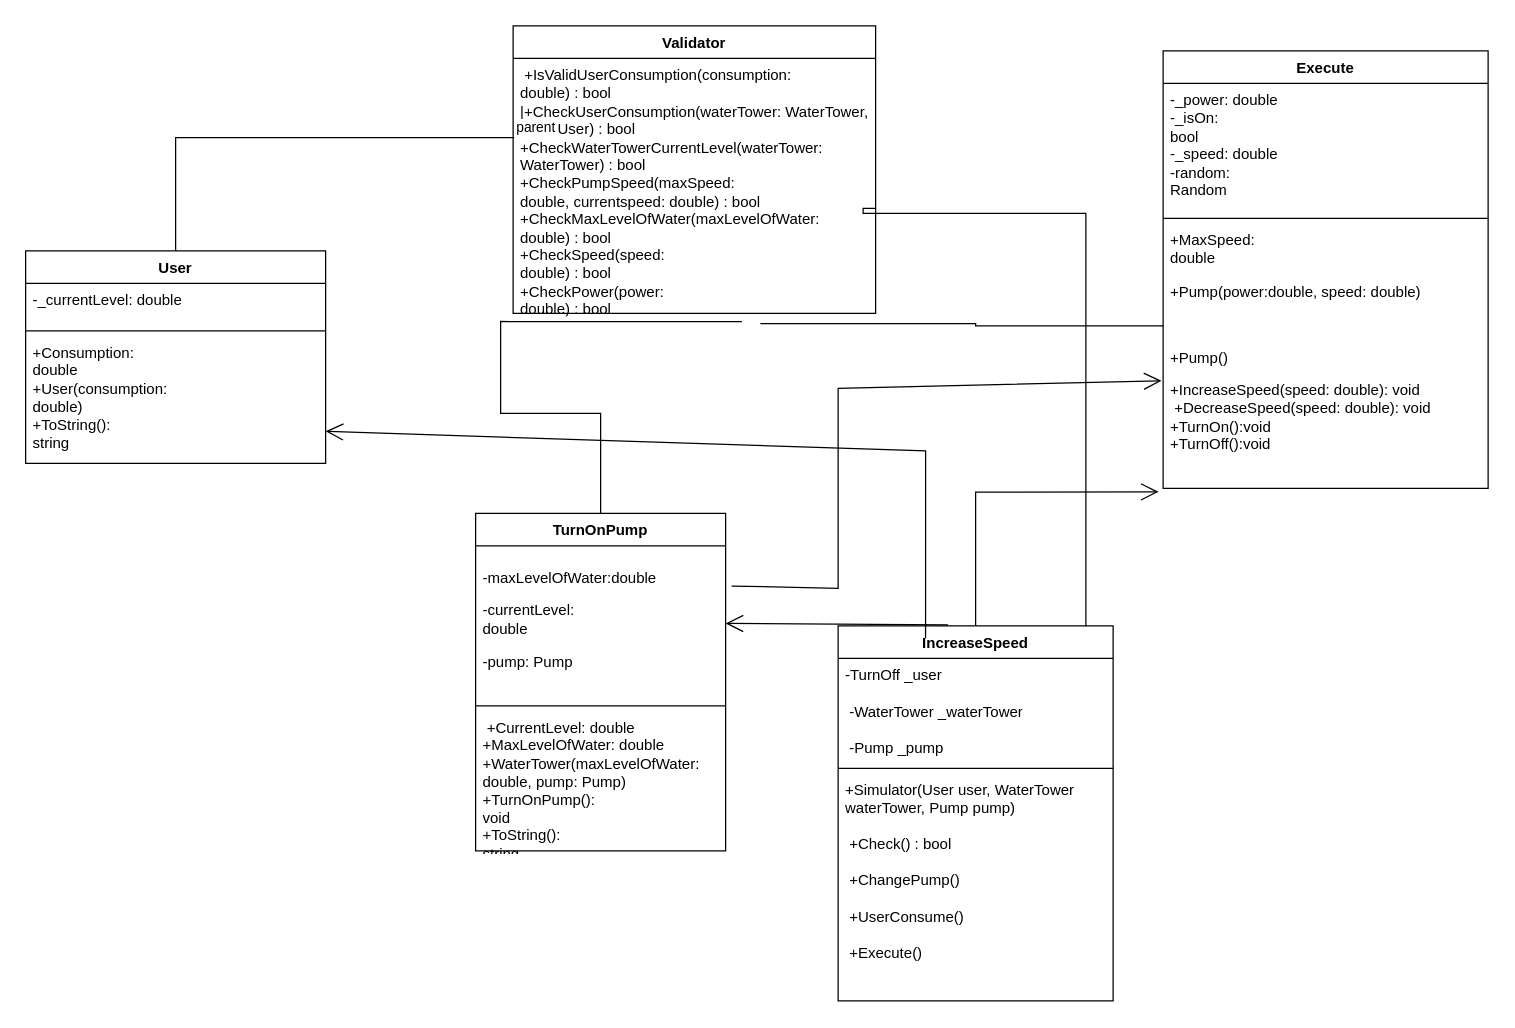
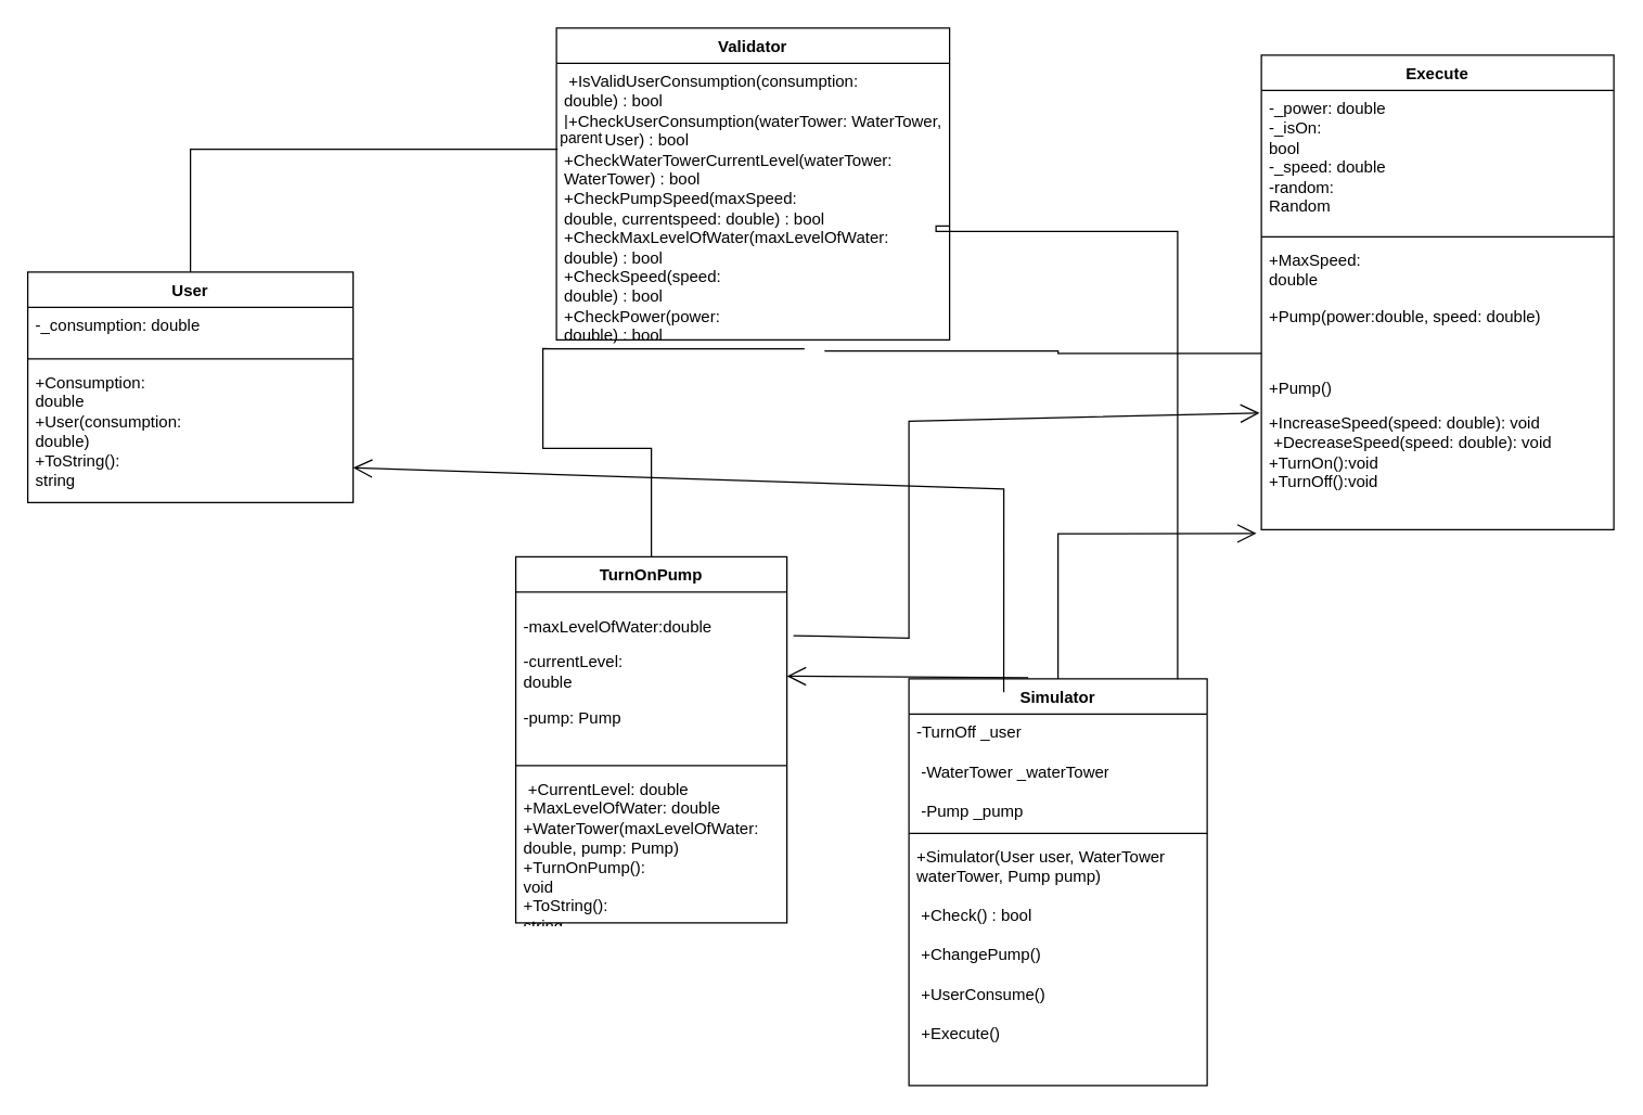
  <mxCell id="0" />
  <mxCell id="1" parent="0" />
  <mxCell id="2" value="  Validator  " style="swimlane;fontStyle=1;align=center;verticalAlign=top;childLayout=stackLayout;horizontal=1;startSize=26;horizontalStack=0;resizeParent=1;resizeParentMax=0;resizeLast=0;collapsible=1;marginBottom=0;whiteSpace=wrap;html=1;" vertex="1" parent="1"><mxGeometry x="410" y="20" width="290" height="230" as="geometry"><mxRectangle x="300" y="140" width="90" height="30" as="alternateBounds" /></mxGeometry></mxCell>
  <mxCell id="3" value="&amp;nbsp;+IsValidUserConsumption(consumpt&lt;span&gt;ion&lt;/span&gt;&lt;span lang=&quot;UK&quot;&gt;:&lt;br&gt;double) : bool&lt;br&gt;|+CheckUserConsumption(waterTower: WaterTower, user: User) : bool&lt;br&gt;+CheckWaterTowerCurrentLevel(waterTower:&lt;br&gt;WaterTower) : bool&amp;nbsp;&lt;br&gt;+CheckPumpSpeed(maxSpeed:&lt;br&gt;double, currentspeed: double) : bool&lt;br&gt;+CheckMaxLevelOfWater(maxLevelOfWater:&lt;br&gt;double) : bool&amp;nbsp;&lt;br&gt;+CheckSpeed(speed:&lt;br&gt;double) : bool&lt;br&gt;+CheckPower(power:&lt;br/&gt;double) : bool&lt;br&gt;&lt;/span&gt;" style="text;strokeColor=none;fillColor=none;align=left;verticalAlign=top;spacingLeft=4;spacingRight=4;overflow=hidden;rotatable=0;points=[[0,0.5],[1,0.5]];portConstraint=eastwest;whiteSpace=wrap;html=1;" vertex="1" parent="2"><mxGeometry y="26" width="290" height="204" as="geometry" /></mxCell>
  <mxCell id="4" value="User" style="swimlane;fontStyle=1;align=center;verticalAlign=top;childLayout=stackLayout;horizontal=1;startSize=26;horizontalStack=0;resizeParent=1;resizeParentMax=0;resizeLast=0;collapsible=1;marginBottom=0;whiteSpace=wrap;html=1;" vertex="1" parent="1"><mxGeometry x="20" y="200" width="240" height="170" as="geometry" /></mxCell>
- <mxCell id="5" value="-_currentLevel: double&amp;nbsp;&amp;nbsp;" style="text;strokeColor=none;fillColor=none;align=left;verticalAlign=top;spacingLeft=4;spacingRight=4;overflow=hidden;rotatable=0;points=[[0,0.5],[1,0.5]];portConstraint=eastwest;whiteSpace=wrap;html=1;" vertex="1" parent="4"><mxGeometry y="26" width="240" height="34" as="geometry" /></mxCell>
+ <mxCell id="5" value="-_consumption: double&amp;nbsp;&amp;nbsp;" style="text;strokeColor=none;fillColor=none;align=left;verticalAlign=top;spacingLeft=4;spacingRight=4;overflow=hidden;rotatable=0;points=[[0,0.5],[1,0.5]];portConstraint=eastwest;whiteSpace=wrap;html=1;" vertex="1" parent="4"><mxGeometry y="26" width="240" height="34" as="geometry" /></mxCell>
  <mxCell id="6" value="" style="line;strokeWidth=1;fillColor=none;align=left;verticalAlign=middle;spacingTop=-1;spacingLeft=3;spacingRight=3;rotatable=0;labelPosition=right;points=[];portConstraint=eastwest;strokeColor=inherit;" vertex="1" parent="4"><mxGeometry y="60" width="240" height="8" as="geometry" /></mxCell>
  <mxCell id="7" value="+Consumption:&lt;br&gt;double&amp;nbsp; &amp;nbsp;&lt;br&gt;+User(consumption:&lt;br&gt;double)&amp;nbsp;&lt;br&gt;+ToString():&lt;br/&gt;string&amp;nbsp; &amp;nbsp;" style="text;strokeColor=none;fillColor=none;align=left;verticalAlign=top;spacingLeft=4;spacingRight=4;overflow=hidden;rotatable=0;points=[[0,0.5],[1,0.5]];portConstraint=eastwest;whiteSpace=wrap;html=1;" vertex="1" parent="4"><mxGeometry y="68" width="240" height="102" as="geometry" /></mxCell>
  <mxCell id="8" value="Execute" style="swimlane;fontStyle=1;align=center;verticalAlign=top;childLayout=stackLayout;horizontal=1;startSize=26;horizontalStack=0;resizeParent=1;resizeParentMax=0;resizeLast=0;collapsible=1;marginBottom=0;whiteSpace=wrap;html=1;" vertex="1" parent="1"><mxGeometry x="930" y="40" width="260" height="350" as="geometry" /></mxCell>
  <mxCell id="9" value="-_power: double&lt;br&gt;-_isOn:&lt;br&gt;bool&amp;nbsp; &amp;nbsp; &amp;nbsp; &amp;nbsp; &amp;nbsp; &amp;nbsp;&amp;nbsp;&lt;br&gt;-_speed: double&lt;br&gt;-random:&lt;br/&gt;Random&amp;nbsp; &amp;nbsp; &amp;nbsp; &amp;nbsp; &amp;nbsp;&amp;nbsp; &amp;nbsp; &amp;nbsp; &amp;nbsp; &amp;nbsp; &amp;nbsp; &amp;nbsp; &amp;nbsp; &amp;nbsp;&amp;nbsp;" style="text;strokeColor=none;fillColor=none;align=left;verticalAlign=top;spacingLeft=4;spacingRight=4;overflow=hidden;rotatable=0;points=[[0,0.5],[1,0.5]];portConstraint=eastwest;whiteSpace=wrap;html=1;" vertex="1" parent="8"><mxGeometry y="26" width="260" height="104" as="geometry" /></mxCell>
  <mxCell id="10" value="" style="line;strokeWidth=1;fillColor=none;align=left;verticalAlign=middle;spacingTop=-1;spacingLeft=3;spacingRight=3;rotatable=0;labelPosition=right;points=[];portConstraint=eastwest;strokeColor=inherit;" vertex="1" parent="8"><mxGeometry y="130" width="260" height="8" as="geometry" /></mxCell>
  <mxCell id="11" value="+MaxSpeed:&lt;br&gt;double&amp;nbsp; &amp;nbsp;&lt;br&gt;&lt;p class=&quot;MsoNormal&quot;&gt;+Pump(power:double, speed: double)&lt;/p&gt;&lt;br&gt;&lt;p class=&quot;MsoNormal&quot;&gt;&lt;span lang=&quot;UK&quot;&gt;+Pump()&amp;nbsp;&lt;/span&gt;&lt;/p&gt;+IncreaseSpeed(speed: double): void&lt;br&gt;&amp;nbsp;+DecreaseSpeed(speed: double): void&lt;br&gt;+TurnOn():void&amp;nbsp;&lt;br&gt;+TurnOff():void&amp;nbsp;" style="text;strokeColor=none;fillColor=none;align=left;verticalAlign=top;spacingLeft=4;spacingRight=4;overflow=hidden;rotatable=0;points=[[0,0.5],[1,0.5]];portConstraint=eastwest;whiteSpace=wrap;html=1;" vertex="1" parent="8"><mxGeometry y="138" width="260" height="212" as="geometry" /></mxCell>
  <mxCell id="12" value="TurnOnPump" style="swimlane;fontStyle=1;align=center;verticalAlign=top;childLayout=stackLayout;horizontal=1;startSize=26;horizontalStack=0;resizeParent=1;resizeParentMax=0;resizeLast=0;collapsible=1;marginBottom=0;whiteSpace=wrap;html=1;" vertex="1" parent="1"><mxGeometry x="380" y="410" width="200" height="270" as="geometry" /></mxCell>
  <mxCell id="13" value="&lt;p style=&quot;border-color: var(--border-color);&quot; class=&quot;MsoNormal&quot;&gt;-maxLevelOfWater:double&lt;/p&gt;&lt;p style=&quot;border-color: var(--border-color);&quot; class=&quot;MsoNormal&quot;&gt;-currentLevel:&lt;br style=&quot;border-color: var(--border-color);&quot;&gt;double&lt;br style=&quot;border-color: var(--border-color);&quot;&gt;&lt;/p&gt;&lt;p style=&quot;border-color: var(--border-color);&quot; class=&quot;MsoNormal&quot;&gt;-pump: Pump&lt;/p&gt;&lt;p style=&quot;border-color: var(--border-color);&quot; class=&quot;MsoNormal&quot;&gt;&lt;br style=&quot;border-color: var(--border-color);&quot;&gt;&lt;/p&gt;" style="text;strokeColor=none;fillColor=none;align=left;verticalAlign=top;spacingLeft=4;spacingRight=4;overflow=hidden;rotatable=0;points=[[0,0.5],[1,0.5]];portConstraint=eastwest;whiteSpace=wrap;html=1;" vertex="1" parent="12"><mxGeometry y="26" width="200" height="124" as="geometry" /></mxCell>
  <mxCell id="14" value="" style="line;strokeWidth=1;fillColor=none;align=left;verticalAlign=middle;spacingTop=-1;spacingLeft=3;spacingRight=3;rotatable=0;labelPosition=right;points=[];portConstraint=eastwest;strokeColor=inherit;" vertex="1" parent="12"><mxGeometry y="150" width="200" height="8" as="geometry" /></mxCell>
  <mxCell id="15" value="&amp;nbsp;+CurrentLevel: double&lt;br&gt;+MaxLevelOfWater: double&lt;br&gt;+WaterTower(maxLevelOfWater:&lt;br&gt;double, pump: Pump)&lt;br&gt;&lt;span style=&quot;background-color: initial;&quot;&gt;+TurnOnPump():&lt;br&gt;void&lt;br&gt;&lt;/span&gt;&lt;span style=&quot;background-color: initial;&quot;&gt;+ToString():&lt;br/&gt;string&lt;/span&gt;&lt;span style=&quot;background-color: initial;&quot;&gt;&lt;br&gt;&lt;/span&gt;&lt;p class=&quot;MsoNormal&quot;&gt;&lt;/p&gt;&lt;p class=&quot;MsoNormal&quot;&gt;&lt;/p&gt;" style="text;strokeColor=none;fillColor=none;align=left;verticalAlign=top;spacingLeft=4;spacingRight=4;overflow=hidden;rotatable=0;points=[[0,0.5],[1,0.5]];portConstraint=eastwest;whiteSpace=wrap;html=1;" vertex="1" parent="12"><mxGeometry y="158" width="200" height="112" as="geometry" /></mxCell>
- <mxCell id="16" value="IncreaseSpeed" style="swimlane;fontStyle=1;align=center;verticalAlign=top;childLayout=stackLayout;horizontal=1;startSize=26;horizontalStack=0;resizeParent=1;resizeParentMax=0;resizeLast=0;collapsible=1;marginBottom=0;whiteSpace=wrap;html=1;" vertex="1" parent="1"><mxGeometry x="670" y="500" width="220" height="300" as="geometry" /></mxCell>
+ <mxCell id="16" value="Simulator" style="swimlane;fontStyle=1;align=center;verticalAlign=top;childLayout=stackLayout;horizontal=1;startSize=26;horizontalStack=0;resizeParent=1;resizeParentMax=0;resizeLast=0;collapsible=1;marginBottom=0;whiteSpace=wrap;html=1;" vertex="1" parent="1"><mxGeometry x="670" y="500" width="220" height="300" as="geometry" /></mxCell>
  <mxCell id="17" value=" -TurnOff _user&lt;br/&gt;&lt;br&gt;&amp;nbsp;-WaterTower _waterTower&lt;br/&gt;&lt;br&gt;&amp;nbsp;-Pump _pump" style="text;strokeColor=none;fillColor=none;align=left;verticalAlign=top;spacingLeft=4;spacingRight=4;overflow=hidden;rotatable=0;points=[[0,0.5],[1,0.5]];portConstraint=eastwest;whiteSpace=wrap;html=1;" vertex="1" parent="16"><mxGeometry y="26" width="220" height="84" as="geometry" /></mxCell>
  <mxCell id="18" value="" style="line;strokeWidth=1;fillColor=none;align=left;verticalAlign=middle;spacingTop=-1;spacingLeft=3;spacingRight=3;rotatable=0;labelPosition=right;points=[];portConstraint=eastwest;strokeColor=inherit;" vertex="1" parent="16"><mxGeometry y="110" width="220" height="8" as="geometry" /></mxCell>
  <mxCell id="19" value=" +Simulator(User user, WaterTower waterTower, Pump pump)&lt;br/&gt;&lt;br&gt;&amp;nbsp;+Check() : bool&lt;br/&gt;&lt;br&gt;&amp;nbsp;+ChangePump()&lt;br/&gt;&lt;br&gt;&amp;nbsp;+UserConsume()&lt;br/&gt;&lt;br&gt;&amp;nbsp;+Execute()" style="text;strokeColor=none;fillColor=none;align=left;verticalAlign=top;spacingLeft=4;spacingRight=4;overflow=hidden;rotatable=0;points=[[0,0.5],[1,0.5]];portConstraint=eastwest;whiteSpace=wrap;html=1;" vertex="1" parent="16"><mxGeometry y="118" width="220" height="182" as="geometry" /></mxCell>
  <mxCell id="20" value="" style="endArrow=open;endFill=1;endSize=12;html=1;rounded=0;exitX=1.024;exitY=0.259;exitDx=0;exitDy=0;exitPerimeter=0;entryX=-0.005;entryY=0.594;entryDx=0;entryDy=0;entryPerimeter=0;" edge="1" parent="1" source="13" target="11"><mxGeometry width="160" relative="1" as="geometry"><mxPoint x="650" y="450" as="sourcePoint" /><mxPoint x="810" y="450" as="targetPoint" /><Array as="points"><mxPoint x="670" y="470" /><mxPoint x="670" y="310" /></Array></mxGeometry></mxCell>
  <mxCell id="21" value="" style="endArrow=open;endFill=1;endSize=12;html=1;rounded=0;entryX=-0.014;entryY=1.013;entryDx=0;entryDy=0;entryPerimeter=0;" edge="1" parent="1" source="16" target="11"><mxGeometry width="160" relative="1" as="geometry"><mxPoint x="827" y="470" as="sourcePoint" /><mxPoint x="987" y="470" as="targetPoint" /><Array as="points"><mxPoint x="780" y="393" /></Array></mxGeometry></mxCell>
  <mxCell id="22" value="" style="endArrow=open;endFill=1;endSize=12;html=1;rounded=0;entryX=1;entryY=0.749;entryDx=0;entryDy=0;entryPerimeter=0;exitX=0.318;exitY=0.033;exitDx=0;exitDy=0;exitPerimeter=0;" edge="1" parent="1" source="16" target="7"><mxGeometry width="160" relative="1" as="geometry"><mxPoint x="740" y="510" as="sourcePoint" /><mxPoint x="730" y="390" as="targetPoint" /><Array as="points"><mxPoint x="740" y="360" /></Array></mxGeometry></mxCell>
  <mxCell id="23" value="" style="endArrow=open;endFill=1;endSize=12;html=1;rounded=0;exitX=0.4;exitY=-0.003;exitDx=0;exitDy=0;exitPerimeter=0;entryX=1;entryY=0.5;entryDx=0;entryDy=0;" edge="1" parent="1" source="16" target="13"><mxGeometry width="160" relative="1" as="geometry"><mxPoint x="667" y="410" as="sourcePoint" /><mxPoint x="827" y="410" as="targetPoint" /></mxGeometry></mxCell>
  <mxCell id="24" value="" style="endArrow=none;html=1;edgeStyle=orthogonalEdgeStyle;rounded=0;exitX=0.631;exitY=1.032;exitDx=0;exitDy=0;exitPerimeter=0;entryX=0.5;entryY=0;entryDx=0;entryDy=0;" edge="1" parent="1" source="3" target="12"><mxGeometry relative="1" as="geometry"><mxPoint x="540" y="430" as="sourcePoint" /><mxPoint x="700" y="430" as="targetPoint" /></mxGeometry></mxCell>
  <mxCell id="25" value="" style="endArrow=none;html=1;edgeStyle=orthogonalEdgeStyle;rounded=0;exitX=0.003;exitY=0.311;exitDx=0;exitDy=0;exitPerimeter=0;entryX=0.5;entryY=0;entryDx=0;entryDy=0;" edge="1" parent="1" source="3" target="4"><mxGeometry relative="1" as="geometry"><mxPoint x="150" y="120" as="sourcePoint" /><mxPoint x="310" y="120" as="targetPoint" /></mxGeometry></mxCell>
  <mxCell id="26" value="parent" style="edgeLabel;resizable=0;html=1;align=left;verticalAlign=bottom;" connectable="0" vertex="1" parent="25"><mxGeometry x="-1" relative="1" as="geometry" /></mxCell>
  <mxCell id="27" value="" style="endArrow=none;html=1;edgeStyle=orthogonalEdgeStyle;rounded=0;entryX=0;entryY=0.387;entryDx=0;entryDy=0;entryPerimeter=0;exitX=0.682;exitY=1.04;exitDx=0;exitDy=0;exitPerimeter=0;" edge="1" parent="1" source="3" target="11"><mxGeometry relative="1" as="geometry"><mxPoint x="540" y="280" as="sourcePoint" /><mxPoint x="700" y="280" as="targetPoint" /><Array as="points"><mxPoint x="780" y="258" /><mxPoint x="780" y="260" /></Array></mxGeometry></mxCell>
  <mxCell id="28" value="" style="endArrow=none;html=1;edgeStyle=orthogonalEdgeStyle;rounded=0;entryX=0.901;entryY=0.001;entryDx=0;entryDy=0;entryPerimeter=0;exitX=0.999;exitY=0.588;exitDx=0;exitDy=0;exitPerimeter=0;" edge="1" parent="1" source="3" target="16"><mxGeometry relative="1" as="geometry"><mxPoint x="710" y="170" as="sourcePoint" /><mxPoint x="700" y="280" as="targetPoint" /><Array as="points"><mxPoint x="690" y="170" /><mxPoint x="868" y="170" /></Array></mxGeometry></mxCell>
